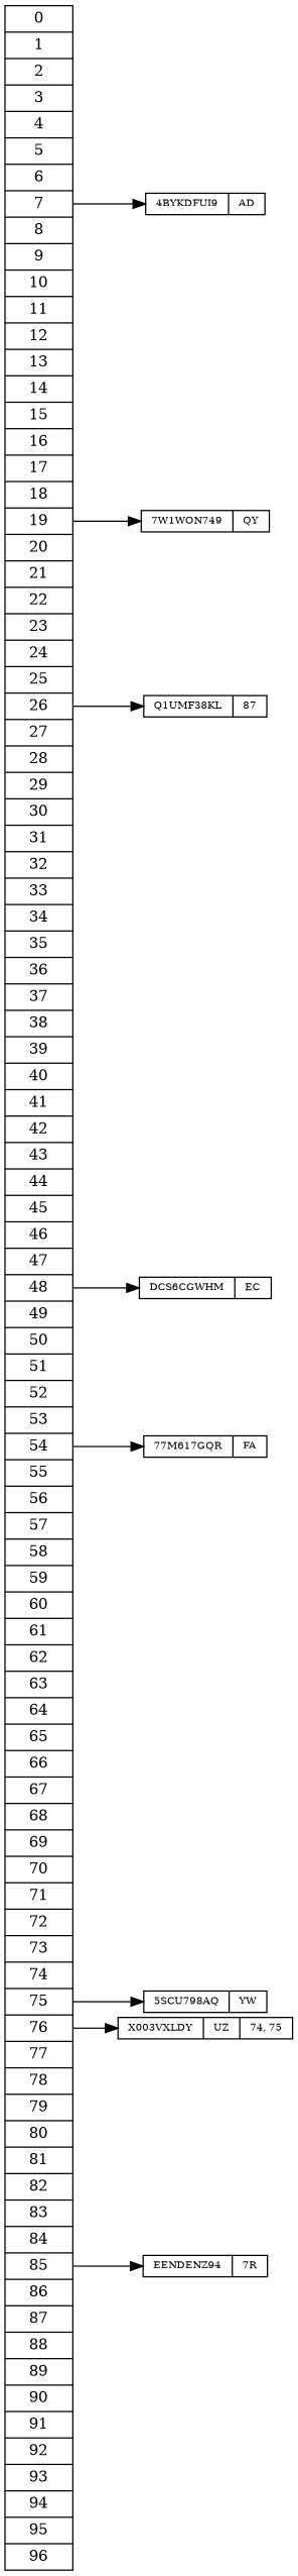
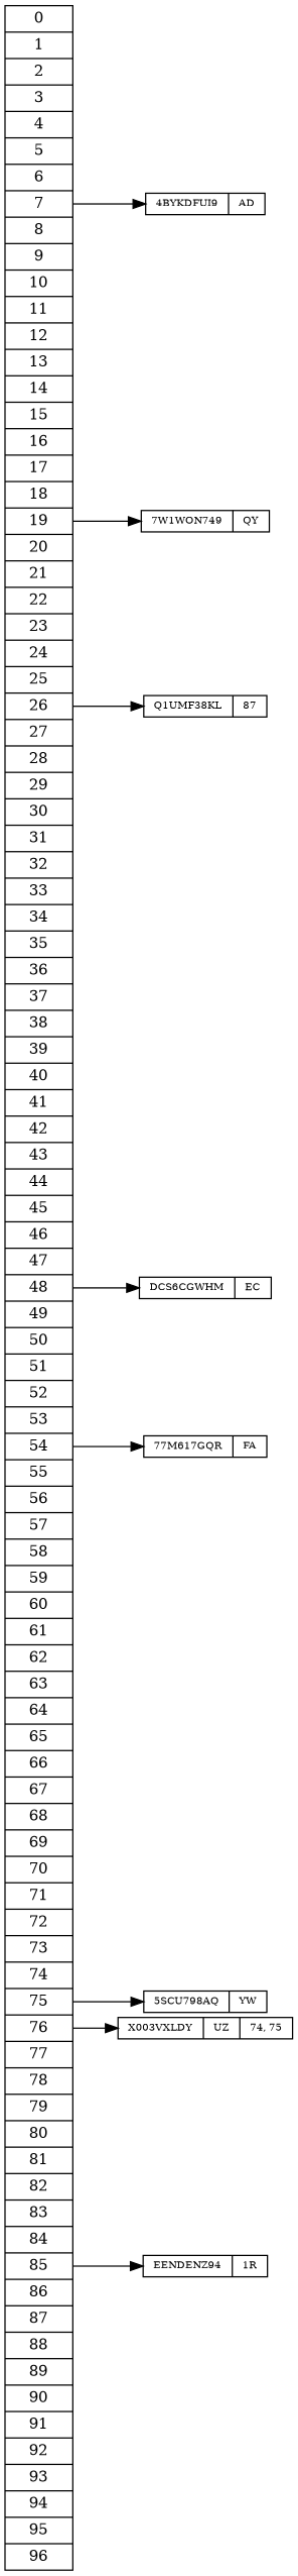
  digraph {
    nodesep=.01
    rankdir=LR
    splines=true
    node [fontsize=8 shape=record]
    edge [headport=1]
    n1 [fontsize=12 height=.1 label="<f0>0|<f1>1|<f2>2|<f3>3|<f4>4|<f5>5|<f6>6|<f7>7|<f8>8|<f9>9|<f10>10|<f11>11|<f12>12|<f13>13|<f14>14|<f15>15|<f16>16|<f17>17|<f18>18|<f19>19|<f20>20|<f21>21|<f22>22|<f23>23|<f24>24|<f25>25|<f26>26|<f27>27|<f28>28|<f29>29|<f30>30|<f31>31|<f32>32|<f33>33|<f34>34|<f35>35|<f36>36|<f37>37|<f38>38|<f39>39|<f40>40|<f41>41|<f42>42|<f43>43|<f44>44|<f45>45|<f46>46|<f47>47|<f48>48|<f49>49|<f50>50|<f51>51|<f52>52|<f53>53|<f54>54|<f55>55|<f56>56|<f57>57|<f58>58|<f59>59|<f60>60|<f61>61|<f62>62|<f63>63|<f64>64|<f65>65|<f66>66|<f67>67|<f68>68|<f69>69|<f70>70|<f71>71|<f72>72|<f73>73|<f74>74|<f75>75|<f76>76|<f77>77|<f78>78|<f79>79|<f80>80|<f81>81|<f82>82|<f83>83|<f84>84|<f85>85|<f86>86|<f87>87|<f88>88|<f89>89|<f90>90|<f91>91|<f92>92|<f93>93|<f94>94|<f95>95|<f96>96"]
    n2 [height=.1 label="{<l>4BYKDFUI9|AD}"]
    n3 [height=.1 label="{<l>7W1WON749|QY}"]
    n4 [height=.1 label="{<l>Q1UMF38KL|87}"]
    n5 [height=.1 label="{<l>DCS6CGWHM|EC}"]
    n6 [height=.1 label="{<l>77M617GQR|FA}"]
    n7 [height=.1 label="{<l>5SCU798AQ|YW}"]
    n8 [height=.1 label="{<l>X003VXLDY|UZ|74, 75}"]
-   n9 [height=.1 label="{<l>EENDENZ94|7R}"]
+   n9 [height=.1 label="{<l>EENDENZ94|1R}"]
    n1 -> n2 [tailport=f7]
    n1 -> n3 [tailport=f19]
    n1 -> n4 [tailport=f26]
    n1 -> n5 [tailport=f48]
    n1 -> n6 [tailport=f54]
    n1 -> n7 [tailport=f75]
    n1 -> n8 [tailport=f76]
    n1 -> n9 [tailport=f85]
  }
